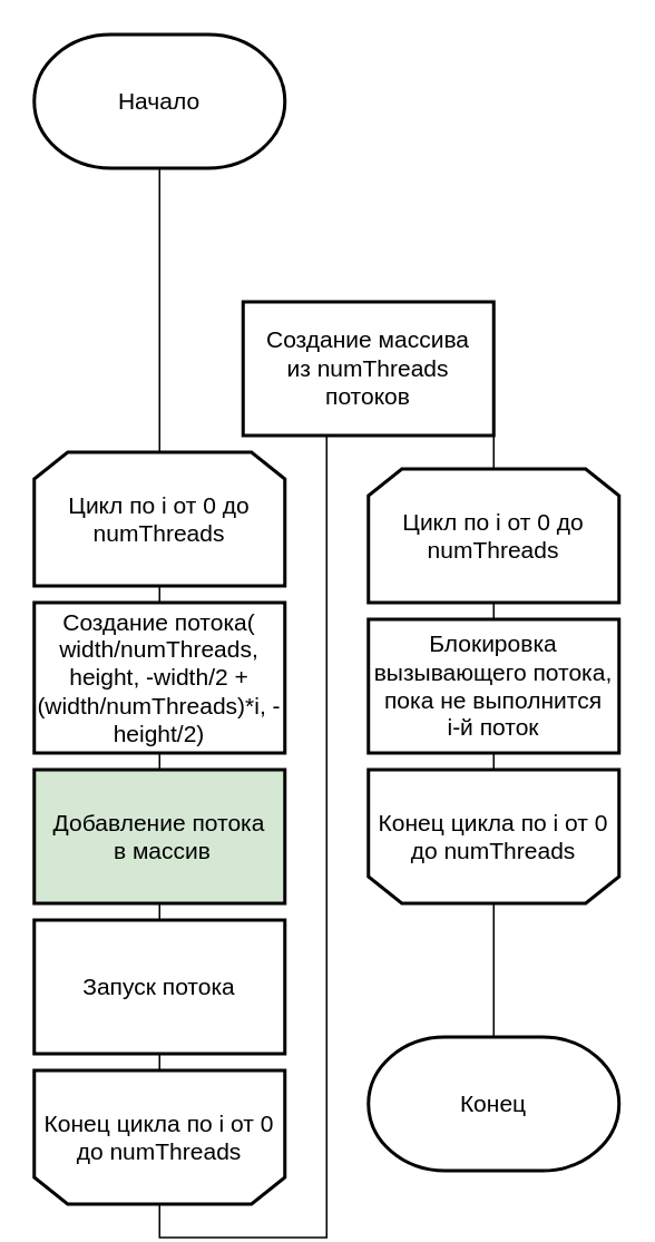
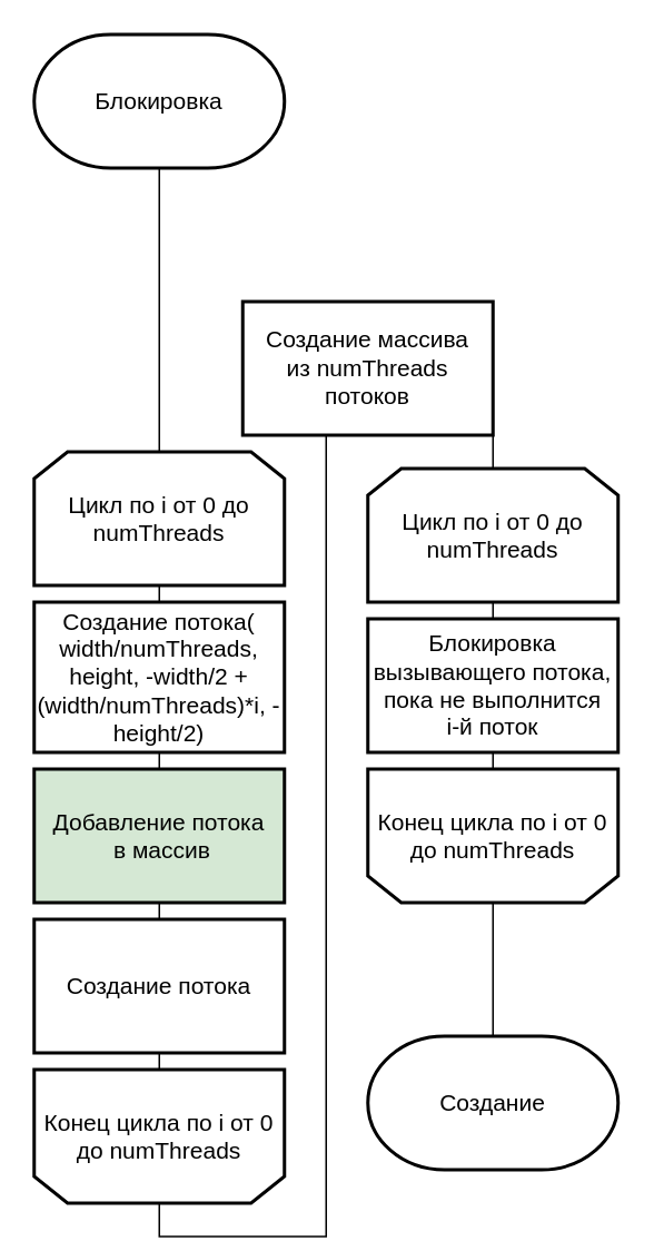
  <mxCell id="0" />
  <mxCell id="1" parent="0" />
  <mxCell id="2" style="edgeStyle=orthogonalEdgeStyle;rounded=0;orthogonalLoop=1;jettySize=auto;html=1;exitX=0.5;exitY=1;exitDx=0;exitDy=0;entryX=0.5;entryY=1;entryDx=0;entryDy=0;endArrow=none;endFill=0;entryPerimeter=0;" edge="1" parent="1" source="9" target="16"><mxGeometry relative="1" as="geometry"><mxPoint x="95" y="640" as="sourcePoint" /><mxPoint x="95" y="100" as="targetPoint" /></mxGeometry></mxCell>
  <mxCell id="3" style="edgeStyle=orthogonalEdgeStyle;rounded=0;orthogonalLoop=1;jettySize=auto;html=1;exitX=0.5;exitY=1;exitDx=0;exitDy=0;entryX=0.5;entryY=0;entryDx=0;entryDy=0;entryPerimeter=0;endArrow=none;endFill=0;" parent="1" source="15" target="5" edge="1"><mxGeometry relative="1" as="geometry" /></mxCell>
  <mxCell id="4" style="edgeStyle=orthogonalEdgeStyle;rounded=0;orthogonalLoop=1;jettySize=auto;html=1;exitX=0.5;exitY=1;exitDx=0;exitDy=0;entryX=0.5;entryY=1;entryDx=0;entryDy=0;endArrow=none;endFill=0;entryPerimeter=0;" parent="1" source="16" target="6" edge="1"><mxGeometry relative="1" as="geometry"><mxPoint x="100" y="1400" as="sourcePoint" /><mxPoint x="100" y="1280" as="targetPoint" /><Array as="points"><mxPoint x="95" y="350" /><mxPoint x="95" y="350" /></Array></mxGeometry></mxCell>
- <mxCell id="5" value="Конец" style="strokeWidth=2;html=1;shape=mxgraph.flowchart.terminator;whiteSpace=wrap;fontSize=14;" parent="1" vertex="1"><mxGeometry x="220" y="620" width="150" height="80" as="geometry" /></mxCell>
- <mxCell id="6" value="&lt;font style=&quot;font-size: 14px&quot;&gt;Начало&lt;/font&gt;" style="strokeWidth=2;html=1;shape=mxgraph.flowchart.terminator;whiteSpace=wrap;fontSize=14;fontFamily=Helvetica;" parent="1" vertex="1"><mxGeometry x="20" y="20" width="150" height="80" as="geometry" /></mxCell>
+ <mxCell id="5" value="Создание" style="strokeWidth=2;html=1;shape=mxgraph.flowchart.terminator;whiteSpace=wrap;fontSize=14;" parent="1" vertex="1"><mxGeometry x="220" y="620" width="150" height="80" as="geometry" /></mxCell>
+ <mxCell id="6" value="&lt;font style=&quot;font-size: 14px&quot;&gt;Блокировка&lt;/font&gt;" style="strokeWidth=2;html=1;shape=mxgraph.flowchart.terminator;whiteSpace=wrap;fontSize=14;fontFamily=Helvetica;" parent="1" vertex="1"><mxGeometry x="20" y="20" width="150" height="80" as="geometry" /></mxCell>
  <mxCell id="7" value="Создание массива из&amp;nbsp;numThreads потоков" style="rounded=0;whiteSpace=wrap;html=1;strokeWidth=2;fontSize=14;" parent="1" vertex="1"><mxGeometry x="145" y="180" width="150" height="80" as="geometry" /></mxCell>
  <mxCell id="8" style="edgeStyle=orthogonalEdgeStyle;rounded=0;orthogonalLoop=1;jettySize=auto;html=1;exitX=0.5;exitY=0;exitDx=0;exitDy=0;entryX=0.5;entryY=0;entryDx=0;entryDy=0;endArrow=none;endFill=0;" parent="1" source="9" target="15" edge="1"><mxGeometry relative="1" as="geometry" /></mxCell>
  <mxCell id="9" value="&lt;span style=&quot;font-size: 14px&quot;&gt;Конец цикла&amp;nbsp;&lt;/span&gt;&lt;span style=&quot;font-size: 14px&quot;&gt;по i от 0 до numThreads&lt;/span&gt;&lt;span style=&quot;color: rgba(0 , 0 , 0 , 0) ; font-family: monospace ; font-size: 0px&quot;&gt;%3CmxGraphModel%3E%3Croot%3E%3CmxCell%20id%3D%220%22%2F%3E%3CmxCell%20id%3D%221%22%20parent%3D%220%22%2F%3E%3CmxCell%20id%3D%222%22%20value%3D%22%26lt%3Bspan%20style%3D%26quot%3Bfont-size%3A%2014px%26quot%3B%26gt%3B%D0%A6%D0%B8%D0%BA%D0%BB%20%D0%BF%D0%BE%20x%20%D0%BE%D1%82%200%20%D0%B4%D0%BE%20%D0%B7%D0%BD%D0%B0%D1%87%D0%B5%D0%BD%D0%B8%D1%8F%20%D1%88%D0%B8%D1%80%D0%B8%D0%BD%D1%8B%20%D1%8D%D0%BA%D1%80%D0%B0%D0%BD%D0%B0%26lt%3B%2Fspan%26gt%3B%22%20style%3D%22shape%3DloopLimit%3BwhiteSpace%3Dwrap%3Bhtml%3D1%3BstrokeWidth%3D2%3B%22%20vertex%3D%221%22%20parent%3D%221%22%3E%3CmxGeometry%20x%3D%22810%22%20y%3D%2252%22%20width%3D%22140%22%20height%3D%2270%22%20as%3D%22geometry%22%2F%3E%3C%2FmxCell%3E%3CmxCell%20id%3D%223%22%20value%3D%22%26lt%3Bspan%20style%3D%26quot%3Bfont-size%3A%2014px%26quot%3B%26gt%3B%D0%9A%D0%BE%D0%BD%D0%B5%D1%86%20%D1%86%D0%B8%D0%BA%D0%BB%D0%B0%26amp%3Bnbsp%3B%26lt%3B%2Fspan%26gt%3B%26lt%3Bspan%20style%3D%26quot%3Bfont-size%3A%2014px%26quot%3B%26gt%3B%D0%BF%D0%BE%20x%20%D0%BE%D1%82%200%20%D0%B4%D0%BE%20%D0%B7%D0%BD%D0%B0%D1%87%D0%B5%D0%BD%D0%B8%D1%8F%20%D1%88%D0%B8%D1%80%D0%B8%D0%BD%D1%8B%20%D1%8D%D0%BA%D1%80%D0%B0%D0%BD%D0%B0%26lt%3B%2Fspan%26gt%3B%22%20style%3D%22shape%3DloopLimit%3BwhiteSpace%3Dwrap%3Bhtml%3D1%3BstrokeWidth%3D2%3Bdirection%3Dwest%3B%22%20vertex%3D%221%22%20parent%3D%221%22%3E%3CmxGeometry%20x%3D%22810%22%20y%3D%22550%22%20width%3D%22140%22%20height%3D%2270%22%20as%3D%22geometry%22%2F%3E%3C%2FmxCell%3E%3C%2Froot%3E%3C%2FmxGraphModel%3E&lt;/span&gt;&lt;span style=&quot;color: rgba(0 , 0 , 0 , 0) ; font-family: monospace ; font-size: 0px&quot;&gt;%3CmxGraphModel%3E%3Croot%3E%3CmxCell%20id%3D%220%22%2F%3E%3CmxCell%20id%3D%221%22%20parent%3D%220%22%2F%3E%3CmxCell%20id%3D%222%22%20value%3D%22%26lt%3Bspan%20style%3D%26quot%3Bfont-size%3A%2014px%26quot%3B%26gt%3B%D0%A6%D0%B8%D0%BA%D0%BB%20%D0%BF%D0%BE%20x%20%D0%BE%D1%82%200%20%D0%B4%D0%BE%20%D0%B7%D0%BD%D0%B0%D1%87%D0%B5%D0%BD%D0%B8%D1%8F%20%D1%88%D0%B8%D1%80%D0%B8%D0%BD%D1%8B%20%D1%8D%D0%BA%D1%80%D0%B0%D0%BD%D0%B0%26lt%3B%2Fspan%26gt%3B%22%20style%3D%22shape%3DloopLimit%3BwhiteSpace%3Dwrap%3Bhtml%3D1%3BstrokeWidth%3D2%3B%22%20vertex%3D%221%22%20parent%3D%221%22%3E%3CmxGeometry%20x%3D%22810%22%20y%3D%2252%22%20width%3D%22140%22%20height%3D%2270%22%20as%3D%22geometry%22%2F%3E%3C%2FmxCell%3E%3CmxCell%20id%3D%223%22%20value%3D%22%26lt%3Bspan%20style%3D%26quot%3Bfont-size%3A%2014px%26quot%3B%26gt%3B%D0%9A%D0%BE%D0%BD%D0%B5%D1%86%20%D1%86%D0%B8%D0%BA%D0%BB%D0%B0%26amp%3Bnbsp%3B%26lt%3B%2Fspan%26gt%3B%26lt%3Bspan%20style%3D%26quot%3Bfont-size%3A%2014px%26quot%3B%26gt%3B%D0%BF%D0%BE%20x%20%D0%BE%D1%82%200%20%D0%B4%D0%BE%20%D0%B7%D0%BD%D0%B0%D1%87%D0%B5%D0%BD%D0%B8%D1%8F%20%D1%88%D0%B8%D1%80%D0%B8%D0%BD%D1%8B%20%D1%8D%D0%BA%D1%80%D0%B0%D0%BD%D0%B0%26lt%3B%2Fspan%26gt%3B%22%20style%3D%22shape%3DloopLimit%3BwhiteSpace%3Dwrap%3Bhtml%3D1%3BstrokeWidth%3D2%3Bdirection%3Dwest%3B%22%20vertex%3D%221%22%20parent%3D%221%22%3E%3CmxGeometry%20x%3D%22810%22%20y%3D%22550%22%20width%3D%22140%22%20height%3D%2270%22%20as%3D%22geometry%22%2F%3E%3C%2FmxCell%3E%3C%2Froot%3E%3C%2FmxGraphModel%3E&lt;/span&gt;" style="shape=loopLimit;whiteSpace=wrap;html=1;strokeWidth=2;direction=west;" parent="1" vertex="1"><mxGeometry x="20" y="640" width="150" height="80" as="geometry" /></mxCell>
  <mxCell id="10" value="Добавление потока&lt;br&gt;&amp;nbsp;в массив" style="rounded=0;whiteSpace=wrap;html=1;strokeWidth=2;fontSize=14;fillColor=#d5e8d4;" parent="1" vertex="1"><mxGeometry x="20" y="460" width="150" height="80" as="geometry" /></mxCell>
- <mxCell id="11" value="Запуск потока" style="rounded=0;whiteSpace=wrap;html=1;strokeWidth=2;fontSize=14;" parent="1" vertex="1"><mxGeometry x="20" y="550" width="150" height="80" as="geometry" /></mxCell>
+ <mxCell id="11" value="Создание потока" style="rounded=0;whiteSpace=wrap;html=1;strokeWidth=2;fontSize=14;" parent="1" vertex="1"><mxGeometry x="20" y="550" width="150" height="80" as="geometry" /></mxCell>
  <mxCell id="12" value="&lt;span style=&quot;font-size: 14px&quot;&gt;Цикл по i от 0 до numThreads&lt;/span&gt;&lt;span style=&quot;color: rgba(0 , 0 , 0 , 0) ; font-family: monospace ; font-size: 0px&quot;&gt;%3CmxGraphModel%3E%3Croot%3E%3CmxCell%20id%3D%220%22%2F%3E%3CmxCell%20id%3D%221%22%20parent%3D%220%22%2F%3E%3CmxCell%20id%3D%222%22%20value%3D%22%26lt%3Bspan%20style%3D%26quot%3Bfont-size%3A%2014px%26quot%3B%26gt%3B%D0%A6%D0%B8%D0%BA%D0%BB%20%D0%BF%D0%BE%20x%20%D0%BE%D1%82%200%20%D0%B4%D0%BE%20%D0%B7%D0%BD%D0%B0%D1%87%D0%B5%D0%BD%D0%B8%D1%8F%20%D1%88%D0%B8%D1%80%D0%B8%D0%BD%D1%8B%20%D1%8D%D0%BA%D1%80%D0%B0%D0%BD%D0%B0%26lt%3B%2Fspan%26gt%3B%22%20style%3D%22shape%3DloopLimit%3BwhiteSpace%3Dwrap%3Bhtml%3D1%3BstrokeWidth%3D2%3B%22%20vertex%3D%221%22%20parent%3D%221%22%3E%3CmxGeometry%20x%3D%22810%22%20y%3D%2252%22%20width%3D%22140%22%20height%3D%2270%22%20as%3D%22geometry%22%2F%3E%3C%2FmxCell%3E%3CmxCell%20id%3D%223%22%20value%3D%22%26lt%3Bspan%20style%3D%26quot%3Bfont-size%3A%2014px%26quot%3B%26gt%3B%D0%9A%D0%BE%D0%BD%D0%B5%D1%86%20%D1%86%D0%B8%D0%BA%D0%BB%D0%B0%26amp%3Bnbsp%3B%26lt%3B%2Fspan%26gt%3B%26lt%3Bspan%20style%3D%26quot%3Bfont-size%3A%2014px%26quot%3B%26gt%3B%D0%BF%D0%BE%20x%20%D0%BE%D1%82%200%20%D0%B4%D0%BE%20%D0%B7%D0%BD%D0%B0%D1%87%D0%B5%D0%BD%D0%B8%D1%8F%20%D1%88%D0%B8%D1%80%D0%B8%D0%BD%D1%8B%20%D1%8D%D0%BA%D1%80%D0%B0%D0%BD%D0%B0%26lt%3B%2Fspan%26gt%3B%22%20style%3D%22shape%3DloopLimit%3BwhiteSpace%3Dwrap%3Bhtml%3D1%3BstrokeWidth%3D2%3Bdirection%3Dwest%3B%22%20vertex%3D%221%22%20parent%3D%221%22%3E%3CmxGeometry%20x%3D%22810%22%20y%3D%22550%22%20width%3D%22140%22%20height%3D%2270%22%20as%3D%22geometry%22%2F%3E%3C%2FmxCell%3E%3C%2Froot%3E%3C%2FmxGraphModel%3E&lt;/span&gt;&lt;span style=&quot;color: rgba(0 , 0 , 0 , 0) ; font-family: monospace ; font-size: 0px&quot;&gt;%3CmxGraphModel%3E%3Croot%3E%3CmxCell%20id%3D%220%22%2F%3E%3CmxCell%20id%3D%221%22%20parent%3D%220%22%2F%3E%3CmxCell%20id%3D%222%22%20value%3D%22%26lt%3Bspan%20style%3D%26quot%3Bfont-size%3A%2014px%26quot%3B%26gt%3B%D0%A6%D0%B8%D0%BA%D0%BB%20%D0%BF%D0%BE%20x%20%D0%BE%D1%82%200%20%D0%B4%D0%BE%20%D0%B7%D0%BD%D0%B0%D1%87%D0%B5%D0%BD%D0%B8%D1%8F%20%D1%88%D0%B8%D1%80%D0%B8%D0%BD%D1%8B%20%D1%8D%D0%BA%D1%80%D0%B0%D0%BD%D0%B0%26lt%3B%2Fspan%26gt%3B%22%20style%3D%22shape%3DloopLimit%3BwhiteSpace%3Dwrap%3Bhtml%3D1%3BstrokeWidth%3D2%3B%22%20vertex%3D%221%22%20parent%3D%221%22%3E%3CmxGeometry%20x%3D%22810%22%20y%3D%2252%22%20width%3D%22140%22%20height%3D%2270%22%20as%3D%22geometry%22%2F%3E%3C%2FmxCell%3E%3CmxCell%20id%3D%223%22%20value%3D%22%26lt%3Bspan%20style%3D%26quot%3Bfont-size%3A%2014px%26quot%3B%26gt%3B%D0%9A%D0%BE%D0%BD%D0%B5%D1%86%20%D1%86%D0%B8%D0%BA%D0%BB%D0%B0%26amp%3Bnbsp%3B%26lt%3B%2Fspan%26gt%3B%26lt%3Bspan%20style%3D%26quot%3Bfont-size%3A%2014px%26quot%3B%26gt%3B%D0%BF%D0%BE%20x%20%D0%BE%D1%82%200%20%D0%B4%D0%BE%20%D0%B7%D0%BD%D0%B0%D1%87%D0%B5%D0%BD%D0%B8%D1%8F%20%D1%88%D0%B8%D1%80%D0%B8%D0%BD%D1%8B%20%D1%8D%D0%BA%D1%80%D0%B0%D0%BD%D0%B0%26lt%3B%2Fspan%26gt%3B%22%20style%3D%22shape%3DloopLimit%3BwhiteSpace%3Dwrap%3Bhtml%3D1%3BstrokeWidth%3D2%3Bdirection%3Dwest%3B%22%20vertex%3D%221%22%20parent%3D%221%22%3E%3CmxGeometry%20x%3D%22810%22%20y%3D%22550%22%20width%3D%22140%22%20height%3D%2270%22%20as%3D%22geometry%22%2F%3E%3C%2FmxCell%3E%3C%2Froot%3E%3C%2FmxGraphModel%3E&lt;/span&gt;" style="shape=loopLimit;whiteSpace=wrap;html=1;strokeWidth=2;" parent="1" vertex="1"><mxGeometry x="20" y="270" width="150" height="80" as="geometry" /></mxCell>
  <mxCell id="13" value="&lt;span style=&quot;font-size: 14px&quot;&gt;Конец цикла&amp;nbsp;&lt;/span&gt;&lt;span style=&quot;font-size: 14px&quot;&gt;по i от 0 до numThreads&lt;/span&gt;&lt;span style=&quot;color: rgba(0 , 0 , 0 , 0) ; font-family: monospace ; font-size: 0px&quot;&gt;%3CmxGraphModel%3E%3Croot%3E%3CmxCell%20id%3D%220%22%2F%3E%3CmxCell%20id%3D%221%22%20parent%3D%220%22%2F%3E%3CmxCell%20id%3D%222%22%20value%3D%22%26lt%3Bspan%20style%3D%26quot%3Bfont-size%3A%2014px%26quot%3B%26gt%3B%D0%A6%D0%B8%D0%BA%D0%BB%20%D0%BF%D0%BE%20x%20%D0%BE%D1%82%200%20%D0%B4%D0%BE%20%D0%B7%D0%BD%D0%B0%D1%87%D0%B5%D0%BD%D0%B8%D1%8F%20%D1%88%D0%B8%D1%80%D0%B8%D0%BD%D1%8B%20%D1%8D%D0%BA%D1%80%D0%B0%D0%BD%D0%B0%26lt%3B%2Fspan%26gt%3B%22%20style%3D%22shape%3DloopLimit%3BwhiteSpace%3Dwrap%3Bhtml%3D1%3BstrokeWidth%3D2%3B%22%20vertex%3D%221%22%20parent%3D%221%22%3E%3CmxGeometry%20x%3D%22810%22%20y%3D%2252%22%20width%3D%22140%22%20height%3D%2270%22%20as%3D%22geometry%22%2F%3E%3C%2FmxCell%3E%3CmxCell%20id%3D%223%22%20value%3D%22%26lt%3Bspan%20style%3D%26quot%3Bfont-size%3A%2014px%26quot%3B%26gt%3B%D0%9A%D0%BE%D0%BD%D0%B5%D1%86%20%D1%86%D0%B8%D0%BA%D0%BB%D0%B0%26amp%3Bnbsp%3B%26lt%3B%2Fspan%26gt%3B%26lt%3Bspan%20style%3D%26quot%3Bfont-size%3A%2014px%26quot%3B%26gt%3B%D0%BF%D0%BE%20x%20%D0%BE%D1%82%200%20%D0%B4%D0%BE%20%D0%B7%D0%BD%D0%B0%D1%87%D0%B5%D0%BD%D0%B8%D1%8F%20%D1%88%D0%B8%D1%80%D0%B8%D0%BD%D1%8B%20%D1%8D%D0%BA%D1%80%D0%B0%D0%BD%D0%B0%26lt%3B%2Fspan%26gt%3B%22%20style%3D%22shape%3DloopLimit%3BwhiteSpace%3Dwrap%3Bhtml%3D1%3BstrokeWidth%3D2%3Bdirection%3Dwest%3B%22%20vertex%3D%221%22%20parent%3D%221%22%3E%3CmxGeometry%20x%3D%22810%22%20y%3D%22550%22%20width%3D%22140%22%20height%3D%2270%22%20as%3D%22geometry%22%2F%3E%3C%2FmxCell%3E%3C%2Froot%3E%3C%2FmxGraphModel%3E&lt;/span&gt;&lt;span style=&quot;color: rgba(0 , 0 , 0 , 0) ; font-family: monospace ; font-size: 0px&quot;&gt;%3CmxGraphModel%3E%3Croot%3E%3CmxCell%20id%3D%220%22%2F%3E%3CmxCell%20id%3D%221%22%20parent%3D%220%22%2F%3E%3CmxCell%20id%3D%222%22%20value%3D%22%26lt%3Bspan%20style%3D%26quot%3Bfont-size%3A%2014px%26quot%3B%26gt%3B%D0%A6%D0%B8%D0%BA%D0%BB%20%D0%BF%D0%BE%20x%20%D0%BE%D1%82%200%20%D0%B4%D0%BE%20%D0%B7%D0%BD%D0%B0%D1%87%D0%B5%D0%BD%D0%B8%D1%8F%20%D1%88%D0%B8%D1%80%D0%B8%D0%BD%D1%8B%20%D1%8D%D0%BA%D1%80%D0%B0%D0%BD%D0%B0%26lt%3B%2Fspan%26gt%3B%22%20style%3D%22shape%3DloopLimit%3BwhiteSpace%3Dwrap%3Bhtml%3D1%3BstrokeWidth%3D2%3B%22%20vertex%3D%221%22%20parent%3D%221%22%3E%3CmxGeometry%20x%3D%22810%22%20y%3D%2252%22%20width%3D%22140%22%20height%3D%2270%22%20as%3D%22geometry%22%2F%3E%3C%2FmxCell%3E%3CmxCell%20id%3D%223%22%20value%3D%22%26lt%3Bspan%20style%3D%26quot%3Bfont-size%3A%2014px%26quot%3B%26gt%3B%D0%9A%D0%BE%D0%BD%D0%B5%D1%86%20%D1%86%D0%B8%D0%BA%D0%BB%D0%B0%26amp%3Bnbsp%3B%26lt%3B%2Fspan%26gt%3B%26lt%3Bspan%20style%3D%26quot%3Bfont-size%3A%2014px%26quot%3B%26gt%3B%D0%BF%D0%BE%20x%20%D0%BE%D1%82%200%20%D0%B4%D0%BE%20%D0%B7%D0%BD%D0%B0%D1%87%D0%B5%D0%BD%D0%B8%D1%8F%20%D1%88%D0%B8%D1%80%D0%B8%D0%BD%D1%8B%20%D1%8D%D0%BA%D1%80%D0%B0%D0%BD%D0%B0%26lt%3B%2Fspan%26gt%3B%22%20style%3D%22shape%3DloopLimit%3BwhiteSpace%3Dwrap%3Bhtml%3D1%3BstrokeWidth%3D2%3Bdirection%3Dwest%3B%22%20vertex%3D%221%22%20parent%3D%221%22%3E%3CmxGeometry%20x%3D%22810%22%20y%3D%22550%22%20width%3D%22140%22%20height%3D%2270%22%20as%3D%22geometry%22%2F%3E%3C%2FmxCell%3E%3C%2Froot%3E%3C%2FmxGraphModel%3E&lt;/span&gt;" style="shape=loopLimit;whiteSpace=wrap;html=1;strokeWidth=2;direction=west;" parent="1" vertex="1"><mxGeometry x="220" y="460" width="150" height="80" as="geometry" /></mxCell>
  <mxCell id="14" value="Блокировка вызывающего потока, пока не выполнится &lt;br&gt;i-й поток" style="rounded=0;whiteSpace=wrap;html=1;strokeWidth=2;fontSize=14;" parent="1" vertex="1"><mxGeometry x="220" y="370" width="150" height="80" as="geometry" /></mxCell>
  <mxCell id="15" value="&lt;span style=&quot;font-size: 14px&quot;&gt;Цикл по i от 0 до numThreads&lt;/span&gt;&lt;span style=&quot;color: rgba(0 , 0 , 0 , 0) ; font-family: monospace ; font-size: 0px&quot;&gt;%3CmxGraphModel%3E%3Croot%3E%3CmxCell%20id%3D%220%22%2F%3E%3CmxCell%20id%3D%221%22%20parent%3D%220%22%2F%3E%3CmxCell%20id%3D%222%22%20value%3D%22%26lt%3Bspan%20style%3D%26quot%3Bfont-size%3A%2014px%26quot%3B%26gt%3B%D0%A6%D0%B8%D0%BA%D0%BB%20%D0%BF%D0%BE%20x%20%D0%BE%D1%82%200%20%D0%B4%D0%BE%20%D0%B7%D0%BD%D0%B0%D1%87%D0%B5%D0%BD%D0%B8%D1%8F%20%D1%88%D0%B8%D1%80%D0%B8%D0%BD%D1%8B%20%D1%8D%D0%BA%D1%80%D0%B0%D0%BD%D0%B0%26lt%3B%2Fspan%26gt%3B%22%20style%3D%22shape%3DloopLimit%3BwhiteSpace%3Dwrap%3Bhtml%3D1%3BstrokeWidth%3D2%3B%22%20vertex%3D%221%22%20parent%3D%221%22%3E%3CmxGeometry%20x%3D%22810%22%20y%3D%2252%22%20width%3D%22140%22%20height%3D%2270%22%20as%3D%22geometry%22%2F%3E%3C%2FmxCell%3E%3CmxCell%20id%3D%223%22%20value%3D%22%26lt%3Bspan%20style%3D%26quot%3Bfont-size%3A%2014px%26quot%3B%26gt%3B%D0%9A%D0%BE%D0%BD%D0%B5%D1%86%20%D1%86%D0%B8%D0%BA%D0%BB%D0%B0%26amp%3Bnbsp%3B%26lt%3B%2Fspan%26gt%3B%26lt%3Bspan%20style%3D%26quot%3Bfont-size%3A%2014px%26quot%3B%26gt%3B%D0%BF%D0%BE%20x%20%D0%BE%D1%82%200%20%D0%B4%D0%BE%20%D0%B7%D0%BD%D0%B0%D1%87%D0%B5%D0%BD%D0%B8%D1%8F%20%D1%88%D0%B8%D1%80%D0%B8%D0%BD%D1%8B%20%D1%8D%D0%BA%D1%80%D0%B0%D0%BD%D0%B0%26lt%3B%2Fspan%26gt%3B%22%20style%3D%22shape%3DloopLimit%3BwhiteSpace%3Dwrap%3Bhtml%3D1%3BstrokeWidth%3D2%3Bdirection%3Dwest%3B%22%20vertex%3D%221%22%20parent%3D%221%22%3E%3CmxGeometry%20x%3D%22810%22%20y%3D%22550%22%20width%3D%22140%22%20height%3D%2270%22%20as%3D%22geometry%22%2F%3E%3C%2FmxCell%3E%3C%2Froot%3E%3C%2FmxGraphModel%3E&lt;/span&gt;&lt;span style=&quot;color: rgba(0 , 0 , 0 , 0) ; font-family: monospace ; font-size: 0px&quot;&gt;%3CmxGraphModel%3E%3Croot%3E%3CmxCell%20id%3D%220%22%2F%3E%3CmxCell%20id%3D%221%22%20parent%3D%220%22%2F%3E%3CmxCell%20id%3D%222%22%20value%3D%22%26lt%3Bspan%20style%3D%26quot%3Bfont-size%3A%2014px%26quot%3B%26gt%3B%D0%A6%D0%B8%D0%BA%D0%BB%20%D0%BF%D0%BE%20x%20%D0%BE%D1%82%200%20%D0%B4%D0%BE%20%D0%B7%D0%BD%D0%B0%D1%87%D0%B5%D0%BD%D0%B8%D1%8F%20%D1%88%D0%B8%D1%80%D0%B8%D0%BD%D1%8B%20%D1%8D%D0%BA%D1%80%D0%B0%D0%BD%D0%B0%26lt%3B%2Fspan%26gt%3B%22%20style%3D%22shape%3DloopLimit%3BwhiteSpace%3Dwrap%3Bhtml%3D1%3BstrokeWidth%3D2%3B%22%20vertex%3D%221%22%20parent%3D%221%22%3E%3CmxGeometry%20x%3D%22810%22%20y%3D%2252%22%20width%3D%22140%22%20height%3D%2270%22%20as%3D%22geometry%22%2F%3E%3C%2FmxCell%3E%3CmxCell%20id%3D%223%22%20value%3D%22%26lt%3Bspan%20style%3D%26quot%3Bfont-size%3A%2014px%26quot%3B%26gt%3B%D0%9A%D0%BE%D0%BD%D0%B5%D1%86%20%D1%86%D0%B8%D0%BA%D0%BB%D0%B0%26amp%3Bnbsp%3B%26lt%3B%2Fspan%26gt%3B%26lt%3Bspan%20style%3D%26quot%3Bfont-size%3A%2014px%26quot%3B%26gt%3B%D0%BF%D0%BE%20x%20%D0%BE%D1%82%200%20%D0%B4%D0%BE%20%D0%B7%D0%BD%D0%B0%D1%87%D0%B5%D0%BD%D0%B8%D1%8F%20%D1%88%D0%B8%D1%80%D0%B8%D0%BD%D1%8B%20%D1%8D%D0%BA%D1%80%D0%B0%D0%BD%D0%B0%26lt%3B%2Fspan%26gt%3B%22%20style%3D%22shape%3DloopLimit%3BwhiteSpace%3Dwrap%3Bhtml%3D1%3BstrokeWidth%3D2%3Bdirection%3Dwest%3B%22%20vertex%3D%221%22%20parent%3D%221%22%3E%3CmxGeometry%20x%3D%22810%22%20y%3D%22550%22%20width%3D%22140%22%20height%3D%2270%22%20as%3D%22geometry%22%2F%3E%3C%2FmxCell%3E%3C%2Froot%3E%3C%2FmxGraphModel%3E&lt;/span&gt;" style="shape=loopLimit;whiteSpace=wrap;html=1;strokeWidth=2;" parent="1" vertex="1"><mxGeometry x="220" y="280" width="150" height="80" as="geometry" /></mxCell>
  <mxCell id="16" value="Создание потока(&lt;br&gt;width/numThreads, height, -width/2 + (width/numThreads)*i, -height/2)" style="rounded=0;whiteSpace=wrap;html=1;strokeWidth=2;fontSize=14;" parent="1" vertex="1"><mxGeometry x="20" y="360" width="150" height="90" as="geometry" /></mxCell>
